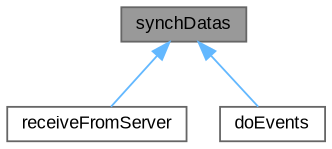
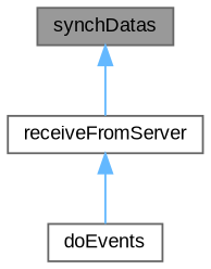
  digraph {
    fontname="Liberation Sans"
    rankdir=TB
    node [color=grey40 fillcolor=white fontname="Liberation Sans" fontsize=10 shape=box style=filled]
    edge [color=steelblue1 dir=back fontname="Liberation Sans" fontsize=10 labelfontname=Helvetica labelfontsize=10 style=solid]
    n1 [color=gray40 fillcolor=grey60 fontcolor=black height=0.2 label=synchDatas width=0.4]
    n2 [height=0.2 label=receiveFromServer width=0.4]
    n3 [height=0.2 label=doEvents width=0.4]
    n1 -> n2
-   n1 -> n3
+   n2 -> n3
  }
